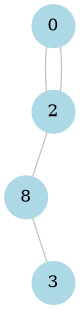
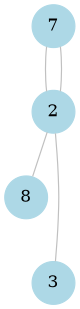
  graph {
    node [color=lightblue shape=circle style=filled]
    edge [color=silver]
-   0
+   0 [label=7]
    2
    n3 [label=8]
    3
    0 -- 2
    2 -- 0
    2 -- n3
-   n3 -- 3
+   2 -- 3
  }
